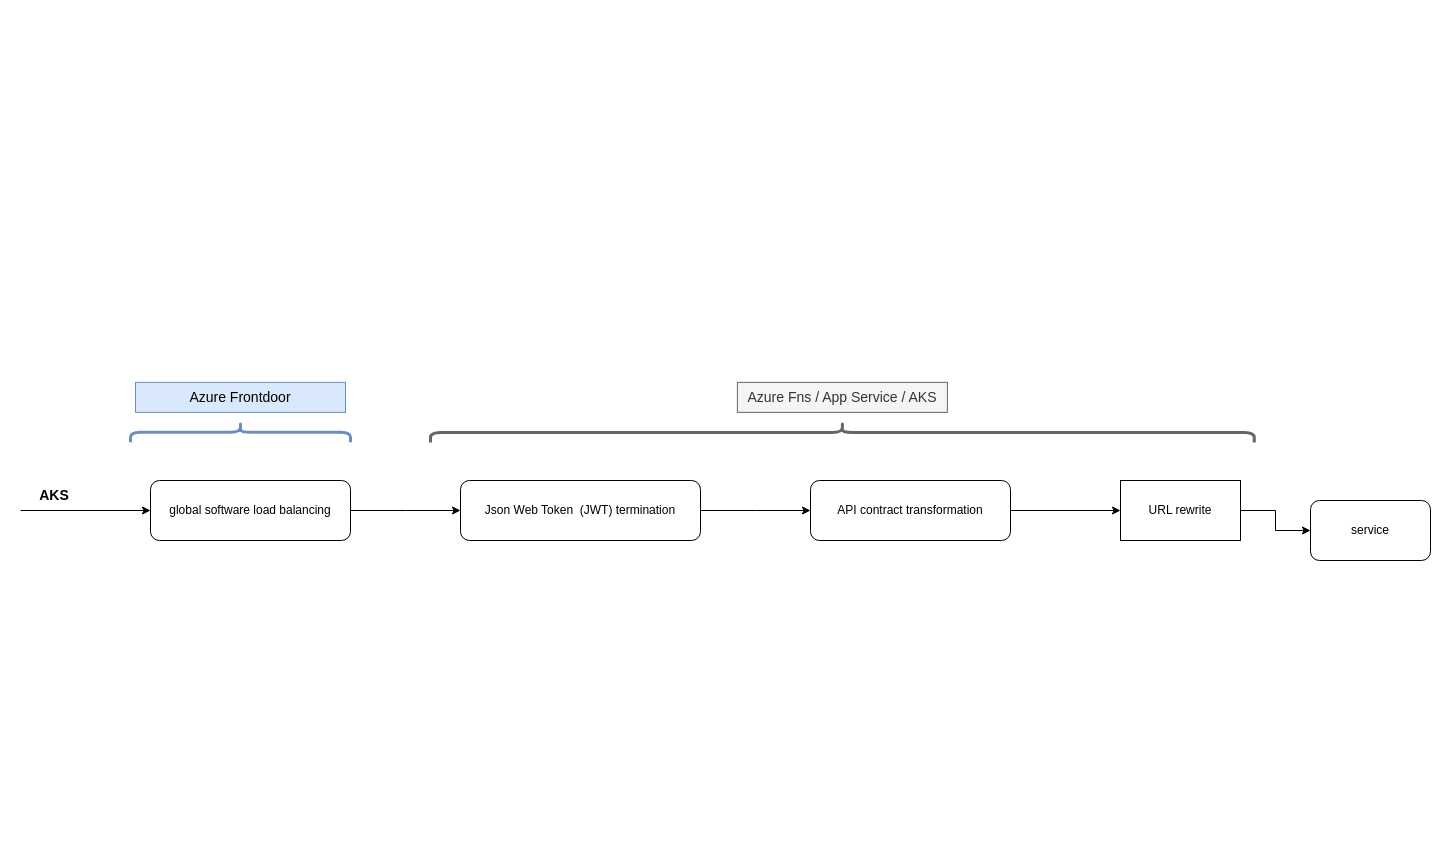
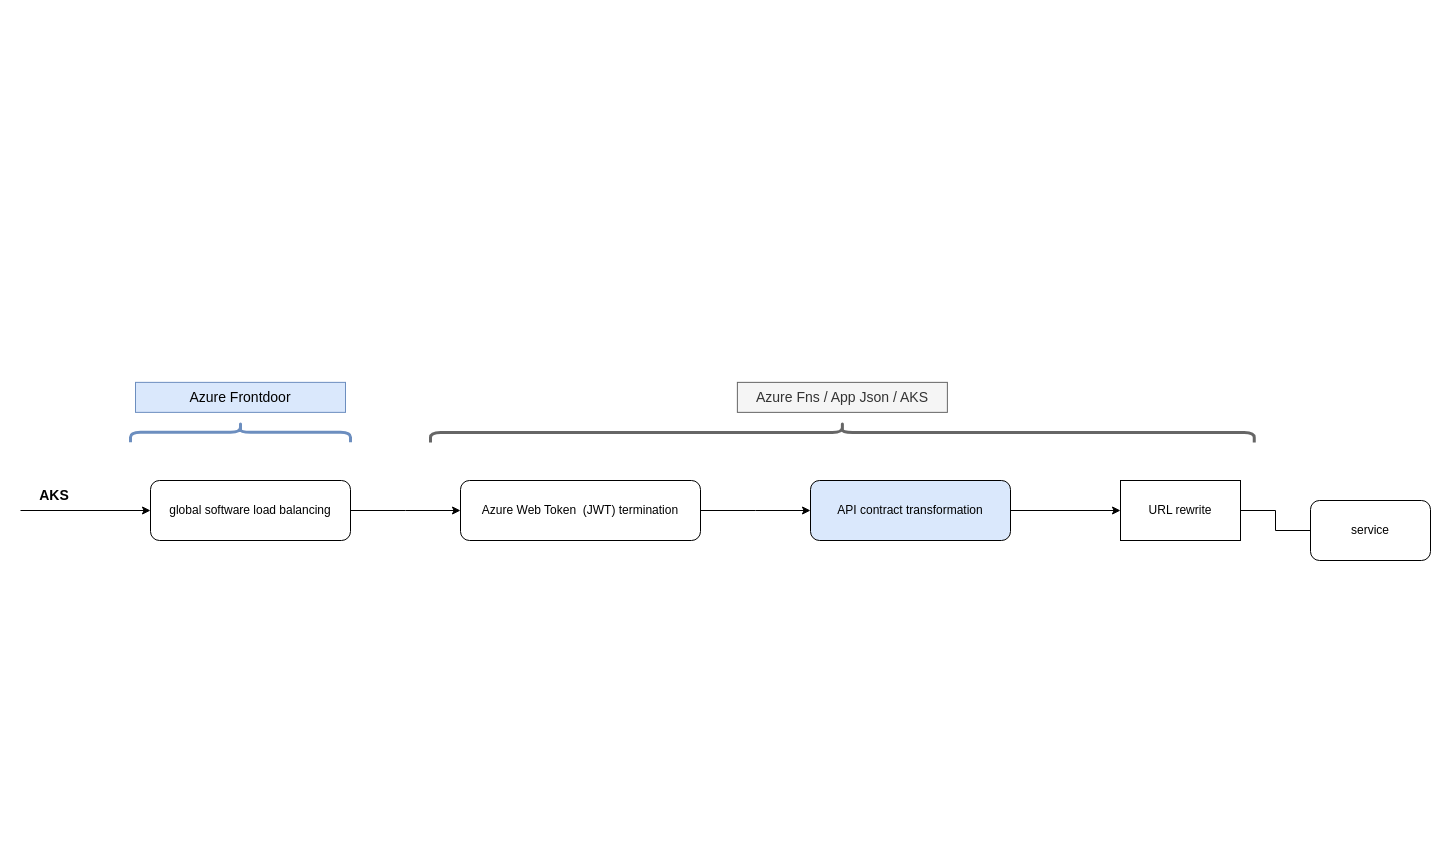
  <mxCell id="0" />
  <mxCell id="1" parent="0" />
  <mxCell id="2" style="edgeStyle=orthogonalEdgeStyle;rounded=0;orthogonalLoop=1;jettySize=auto;html=1;" parent="1" source="3" edge="1"><mxGeometry relative="1" as="geometry"><mxPoint x="460" y="510" as="targetPoint" /></mxGeometry></mxCell>
  <mxCell id="3" value="global software load balancing" style="rounded=1;whiteSpace=wrap;html=1;" parent="1" vertex="1"><mxGeometry x="150" y="480" width="200" height="60" as="geometry" /></mxCell>
  <mxCell id="4" style="edgeStyle=orthogonalEdgeStyle;rounded=0;orthogonalLoop=1;jettySize=auto;html=1;" parent="1" source="5" edge="1"><mxGeometry relative="1" as="geometry"><mxPoint x="810" y="510" as="targetPoint" /></mxGeometry></mxCell>
- <mxCell id="5" value="Json Web Token&amp;nbsp; (JWT) termination" style="rounded=1;whiteSpace=wrap;html=1;" parent="1" vertex="1"><mxGeometry x="460" y="480" width="240" height="60" as="geometry" /></mxCell>
- <mxCell id="6" style="edgeStyle=orthogonalEdgeStyle;rounded=0;orthogonalLoop=1;jettySize=auto;html=1;entryX=0;entryY=0.5;entryDx=0;entryDy=0;" parent="1" source="7" target="8" edge="1"><mxGeometry relative="1" as="geometry"><mxPoint x="1340" y="510" as="targetPoint" /></mxGeometry></mxCell>
+ <mxCell id="5" value="Azure Web Token&amp;nbsp; (JWT) termination" style="rounded=1;whiteSpace=wrap;html=1;" parent="1" vertex="1"><mxGeometry x="460" y="480" width="240" height="60" as="geometry" /></mxCell>
+ <mxCell id="6" style="edgeStyle=orthogonalEdgeStyle;rounded=0;orthogonalLoop=1;jettySize=auto;html=1;entryX=0;entryY=0.5;entryDx=0;entryDy=0;endArrow=none;" parent="1" source="7" target="8" edge="1"><mxGeometry relative="1" as="geometry"><mxPoint x="1340" y="510" as="targetPoint" /></mxGeometry></mxCell>
  <mxCell id="7" value="URL rewrite" style="whiteSpace=wrap;html=1;rounded=0;" parent="1" vertex="1"><mxGeometry x="1120" y="480" width="120" height="60" as="geometry" /></mxCell>
  <mxCell id="8" value="service" style="rounded=1;whiteSpace=wrap;html=1;" parent="1" vertex="1"><mxGeometry x="1310" y="500" width="120" height="60" as="geometry" /></mxCell>
  <mxCell id="9" value="" style="endArrow=classic;html=1;rounded=0;entryX=0;entryY=0.5;entryDx=0;entryDy=0;" parent="1" target="3" edge="1"><mxGeometry width="50" height="50" relative="1" as="geometry"><mxPoint y="510" as="sourcePoint" x="20" /><mxPoint x="630" y="900" as="targetPoint" /></mxGeometry></mxCell>
  <mxCell id="10" value="AKS" style="text;html=1;strokeColor=none;fillColor=none;align=center;verticalAlign=middle;whiteSpace=wrap;rounded=0;fontSize=14;fontStyle=1" parent="1" vertex="1"><mxGeometry x="24" y="480" width="60" height="30" as="geometry" /></mxCell>
  <mxCell id="11" style="edgeStyle=none;rounded=0;orthogonalLoop=1;jettySize=auto;html=1;entryX=0;entryY=0.5;entryDx=0;entryDy=0;fontSize=14;endArrow=classic;endFill=1;" parent="1" source="12" target="7" edge="1"><mxGeometry relative="1" as="geometry" /></mxCell>
- <mxCell id="12" value="API contract transformation" style="rounded=1;whiteSpace=wrap;html=1;" parent="1" vertex="1"><mxGeometry x="810" y="480" width="200" height="60" as="geometry" /></mxCell>
+ <mxCell id="12" value="API contract transformation" style="rounded=1;whiteSpace=wrap;html=1;fillColor=#dae8fc;" parent="1" vertex="1"><mxGeometry x="810" y="480" width="200" height="60" as="geometry" /></mxCell>
  <mxCell id="13" value="" style="shape=curlyBracket;whiteSpace=wrap;html=1;rounded=1;flipH=1;rotation=-90;fillColor=#dae8fc;strokeColor=#6c8ebf;strokeWidth=3;" parent="1" vertex="1"><mxGeometry x="230" y="321.87" width="20" height="220" as="geometry" /></mxCell>
  <mxCell id="14" value="" style="shape=curlyBracket;whiteSpace=wrap;html=1;rounded=1;flipH=1;rotation=-90;fillColor=#f5f5f5;strokeColor=#666666;strokeWidth=3;fontColor=#333333;" parent="1" vertex="1"><mxGeometry x="831.88" y="20" width="20" height="823.75" as="geometry" /></mxCell>
  <mxCell id="15" value="Azure Frontdoor" style="text;html=1;strokeColor=#6c8ebf;fillColor=#dae8fc;align=center;verticalAlign=middle;whiteSpace=wrap;rounded=0;fontSize=14;" parent="1" vertex="1"><mxGeometry x="135" y="381.87" width="210" height="30" as="geometry" /></mxCell>
- <mxCell id="16" value="Azure Fns / App Service / AKS" style="text;html=1;strokeColor=#666666;fillColor=#f5f5f5;align=center;verticalAlign=middle;whiteSpace=wrap;rounded=0;fontSize=14;fontColor=#333333;" parent="1" vertex="1"><mxGeometry x="736.88" y="381.87" width="210" height="30" as="geometry" /></mxCell>
+ <mxCell id="16" value="Azure Fns / App Json / AKS" style="text;html=1;strokeColor=#666666;fillColor=#f5f5f5;align=center;verticalAlign=middle;whiteSpace=wrap;rounded=0;fontSize=14;fontColor=#333333;" parent="1" vertex="1"><mxGeometry x="736.88" y="381.87" width="210" height="30" as="geometry" /></mxCell>
